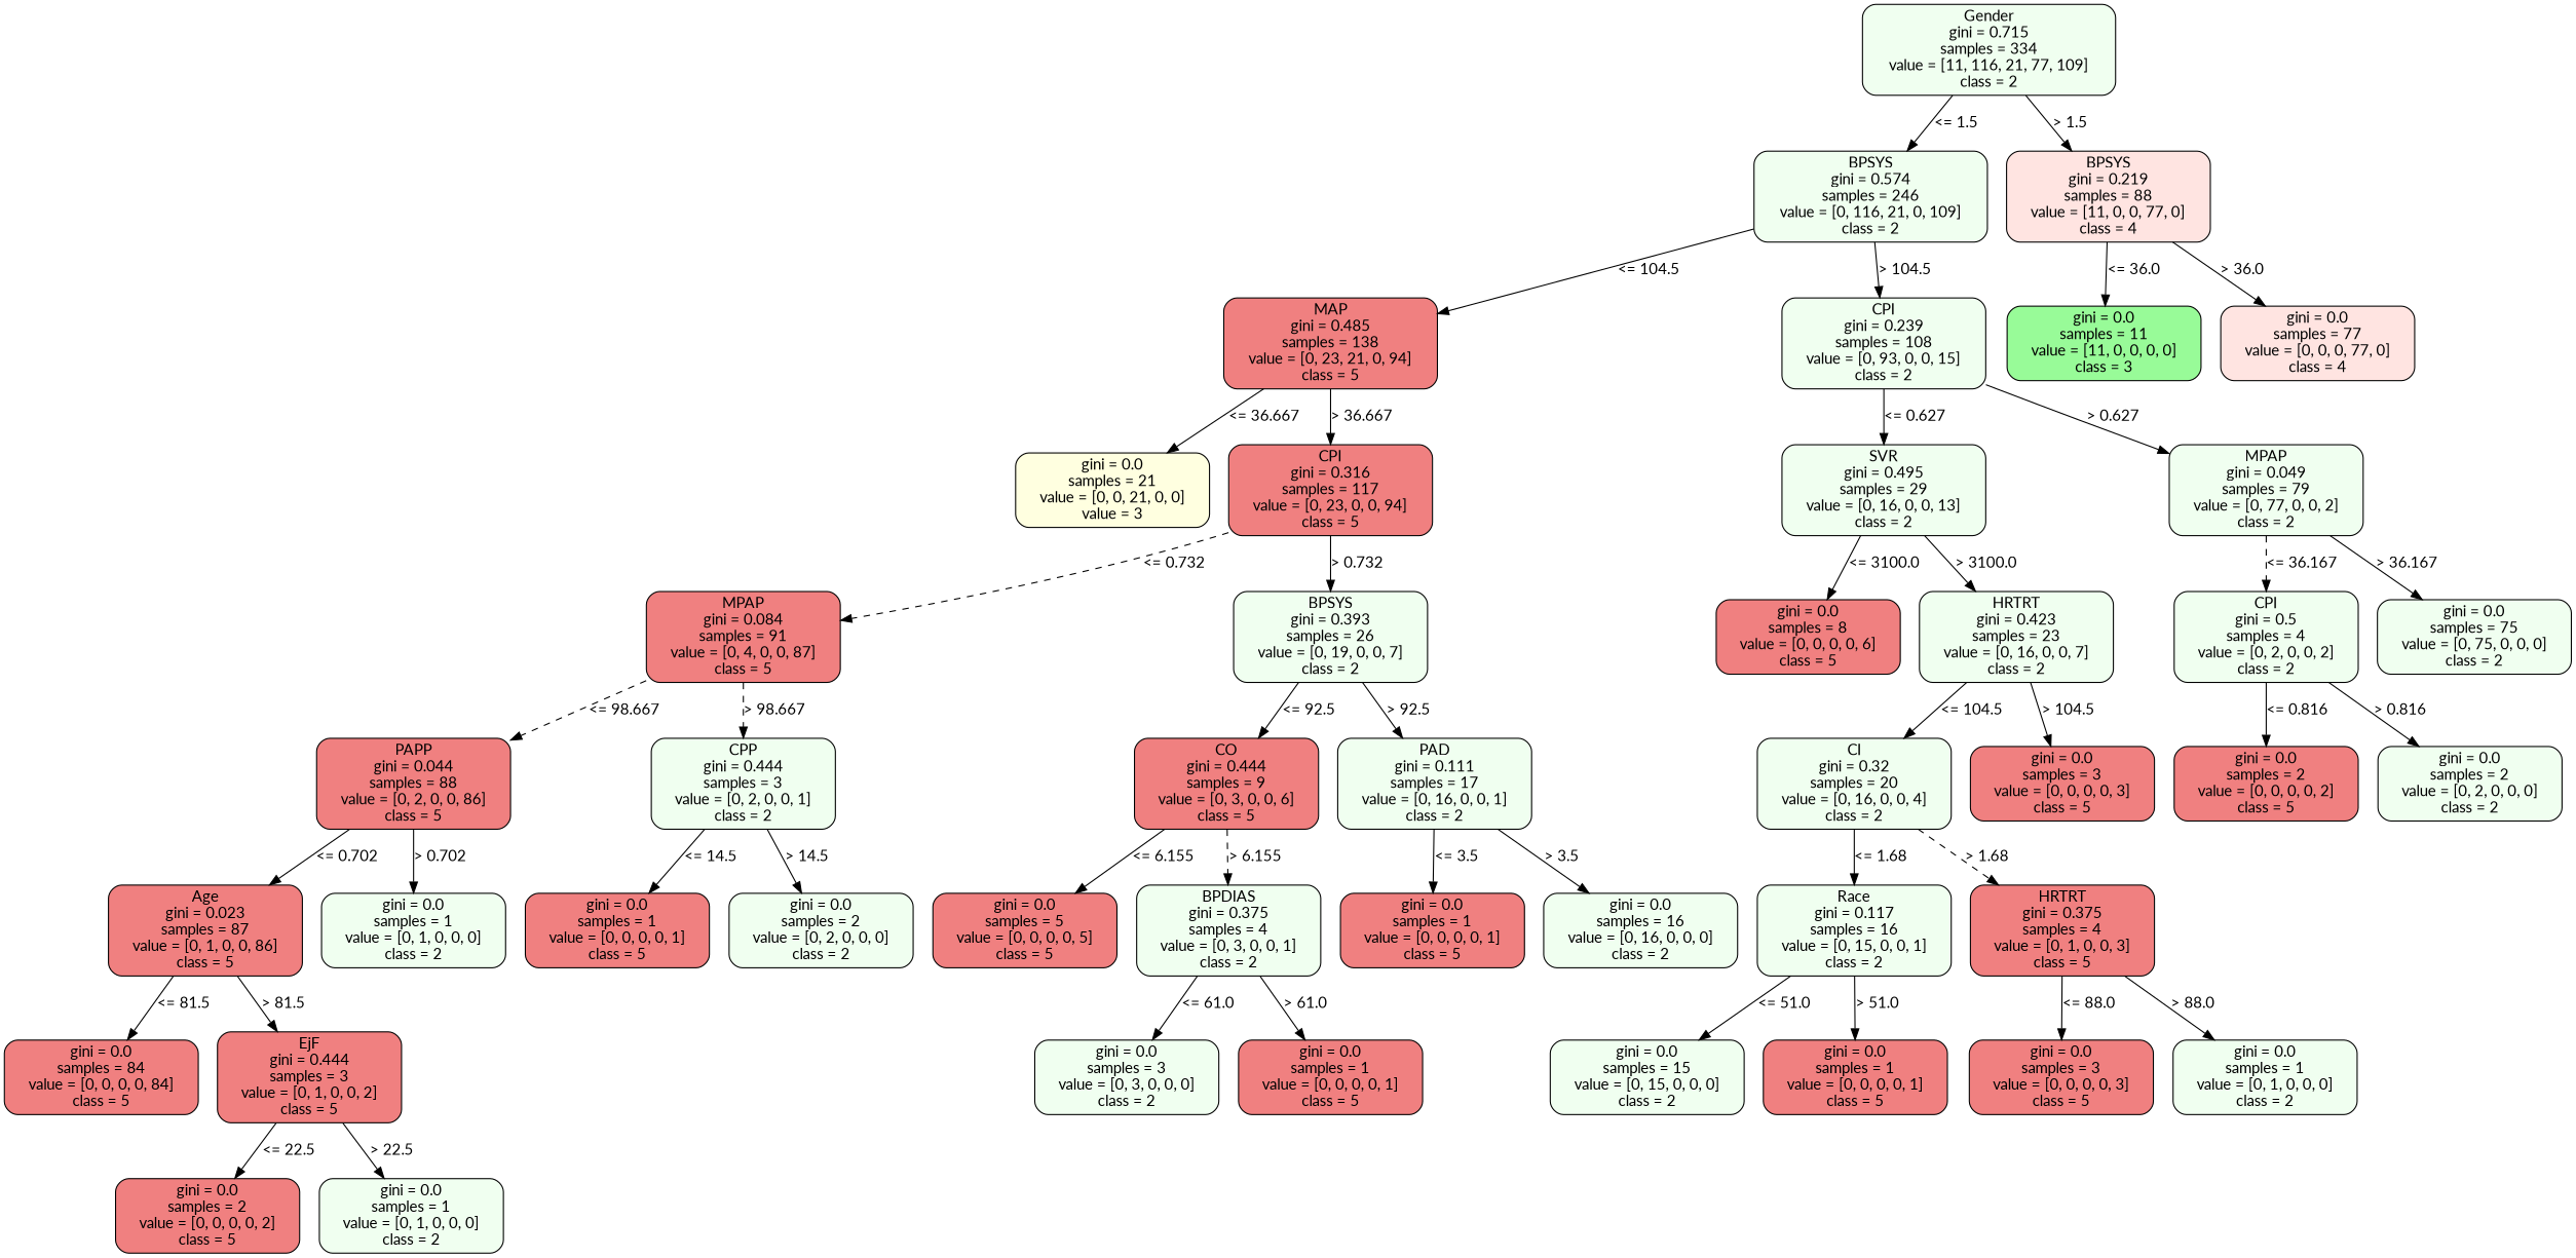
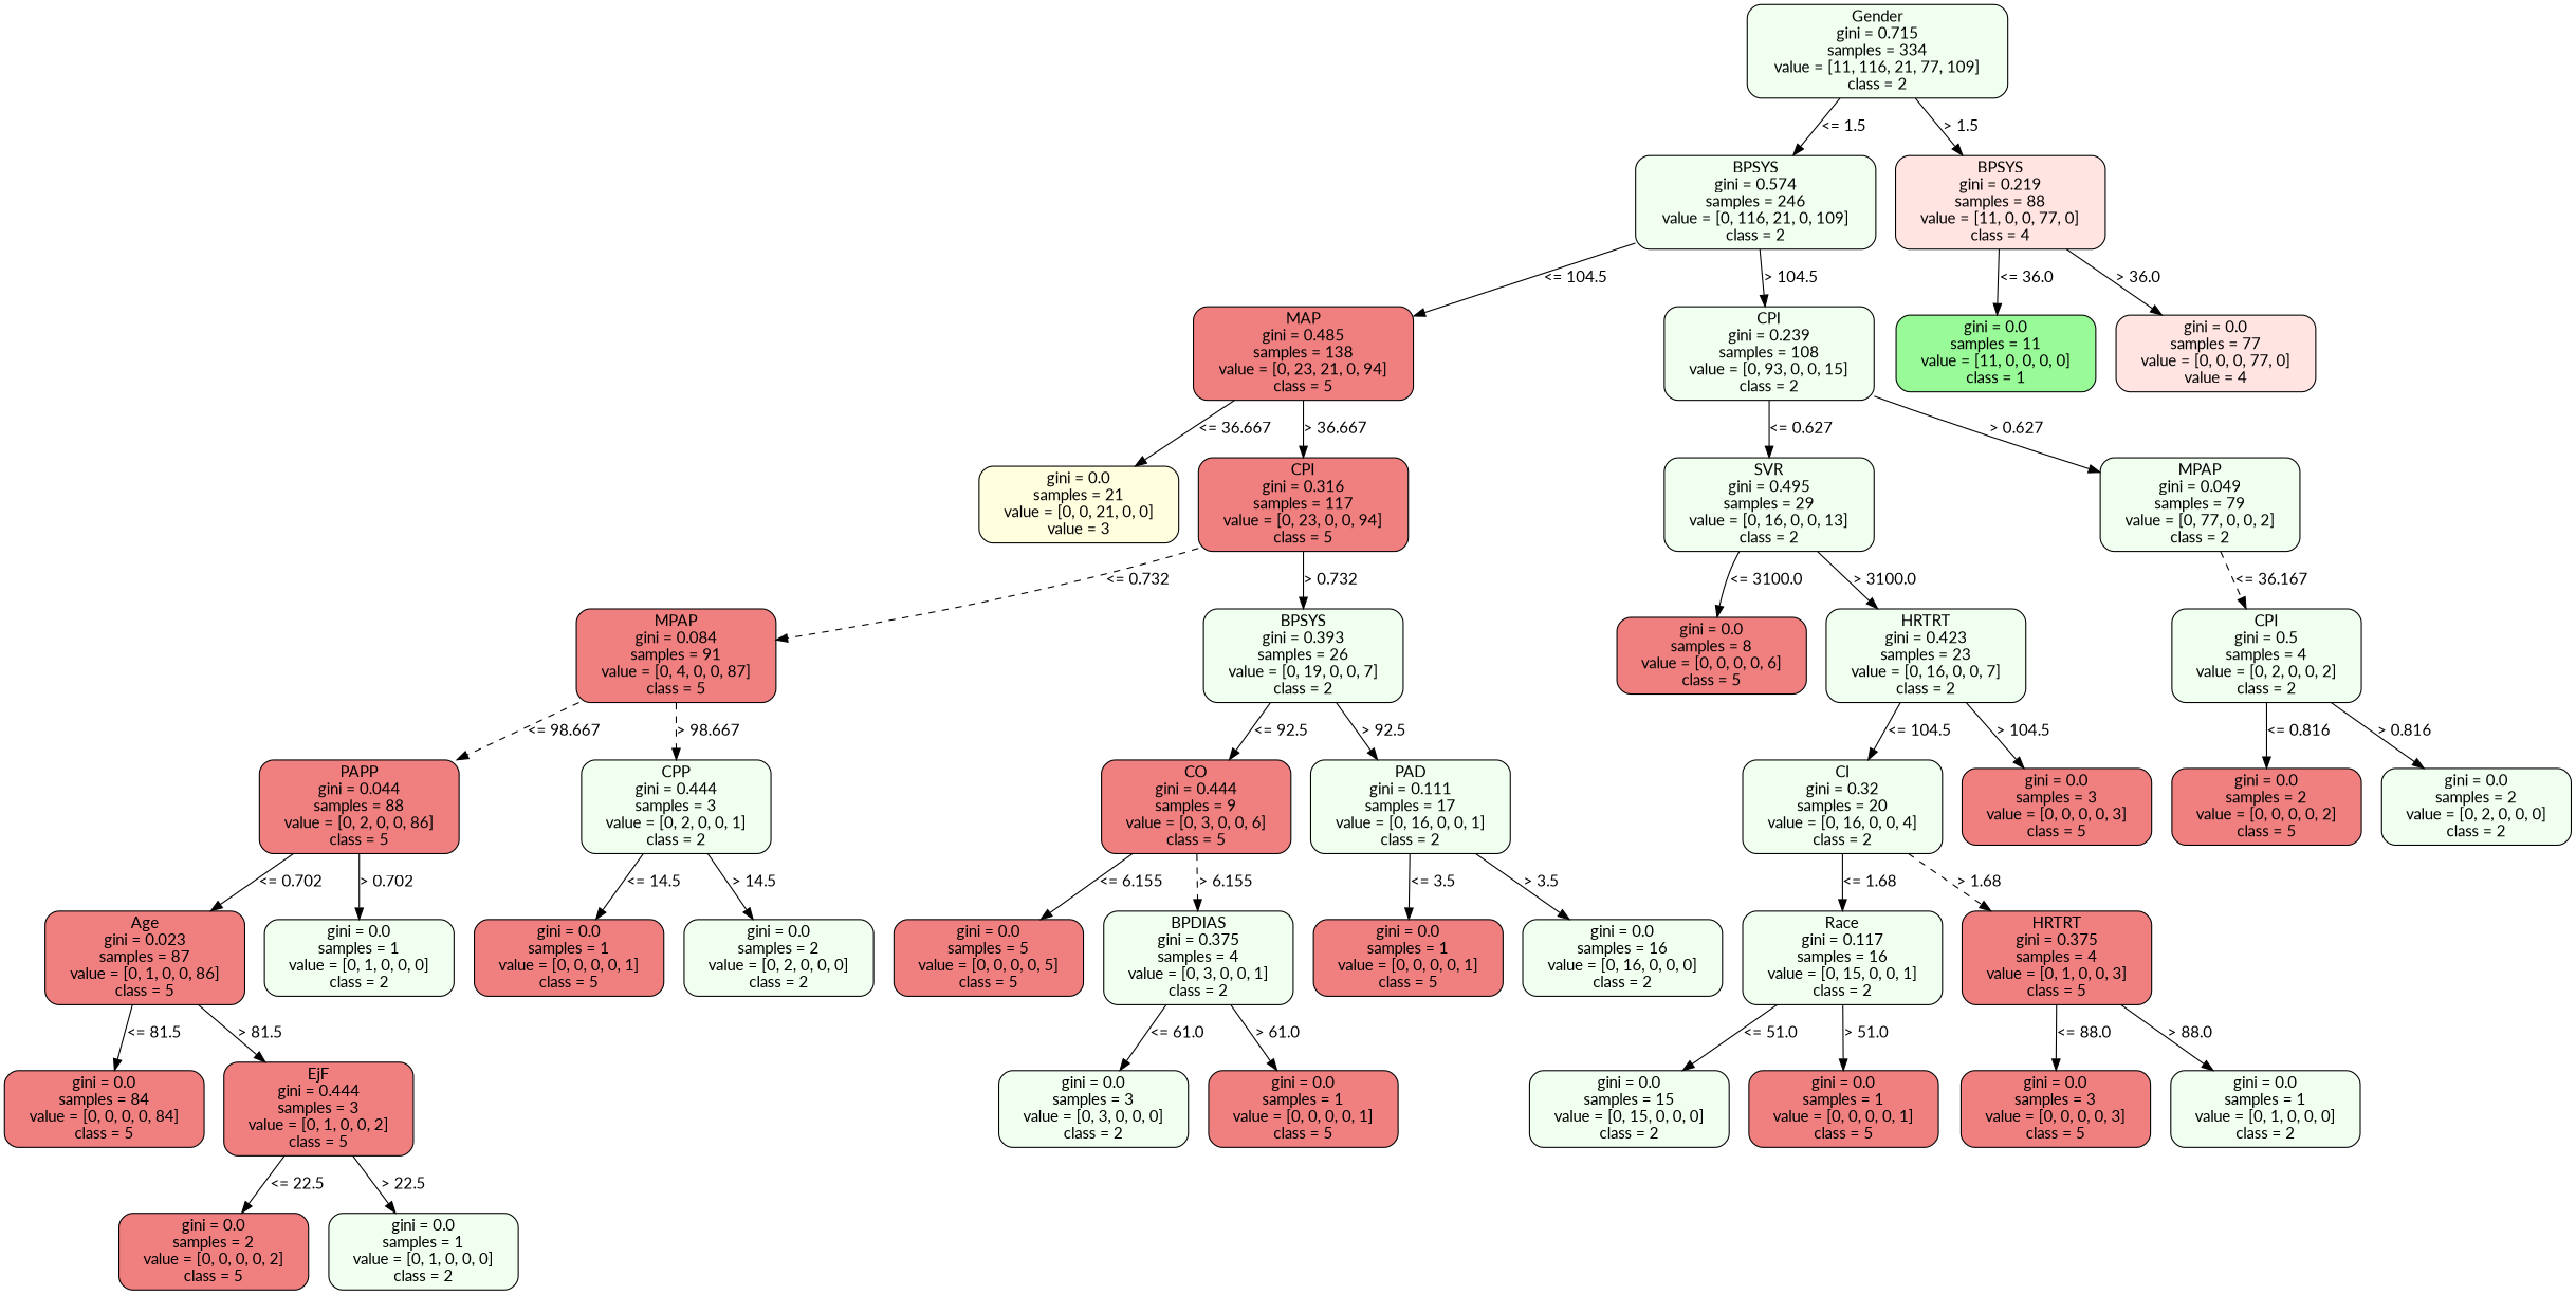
  strict digraph {
    fontname=Lato
    node [color=black fillcolor=honeydew fontname=Lato shape=box style="filled, rounded"]
    edge [fontname=Lato op="<=" param=104.5 style=solid]
    n1 [height=1.1528 label="Gender\ngini = 0.715\nsamples = 334\nvalue = [11, 116, 21, 77, 109]\nclass = 2" width=3.2083]
    n2 [height=1.1528 label="BPSYS\ngini = 0.574\nsamples = 246\nvalue = [0, 116, 21, 0, 109]\nclass = 2" width=2.9583]
    n3 [fillcolor=mistyrose height=1.1528 label="BPSYS\ngini = 0.219\nsamples = 88\nvalue = [11, 0, 0, 77, 0]\nclass = 4" width=2.5833]
    n4 [fillcolor=lightcoral height=1.1528 label="MAP\ngini = 0.485\nsamples = 138\nvalue = [0, 23, 21, 0, 94]\nclass = 5" width=2.7083]
    n5 [height=1.1528 label="CPI\ngini = 0.239\nsamples = 108\nvalue = [0, 93, 0, 0, 15]\nclass = 2" width=2.5833]
-   n6 [fillcolor=palegreen height=0.94444 label="gini = 0.0\nsamples = 11\nvalue = [11, 0, 0, 0, 0]\nclass = 3" width=2.4583]
-   n7 [fillcolor=mistyrose height=0.94444 label="gini = 0.0\nsamples = 77\nvalue = [0, 0, 0, 77, 0]\nclass = 4" width=2.4583]
+   n6 [fillcolor=palegreen height=0.94444 label="gini = 0.0\nsamples = 11\nvalue = [11, 0, 0, 0, 0]\nclass = 1" width=2.4583]
+   n7 [fillcolor=mistyrose height=0.94444 label="gini = 0.0\nsamples = 77\nvalue = [0, 0, 0, 77, 0]\nvalue = 4" width=2.4583]
    n8 [fillcolor=lightyellow height=0.94444 label="gini = 0.0\nsamples = 21\nvalue = [0, 0, 21, 0, 0]\nvalue = 3" width=2.4583]
    n9 [fillcolor=lightcoral height=1.1528 label="CPI\ngini = 0.316\nsamples = 117\nvalue = [0, 23, 0, 0, 94]\nclass = 5" width=2.5833]
    n10 [height=1.1528 label="SVR\ngini = 0.495\nsamples = 29\nvalue = [0, 16, 0, 0, 13]\nclass = 2" width=2.5833]
    n11 [height=1.1528 label="MPAP\ngini = 0.049\nsamples = 79\nvalue = [0, 77, 0, 0, 2]\nclass = 2" width=2.4583]
    n12 [fillcolor=lightcoral height=1.1528 label="MPAP\ngini = 0.084\nsamples = 91\nvalue = [0, 4, 0, 0, 87]\nclass = 5" width=2.4583]
    n13 [height=1.1528 label="BPSYS\ngini = 0.393\nsamples = 26\nvalue = [0, 19, 0, 0, 7]\nclass = 2" width=2.4583]
    n14 [fillcolor=lightcoral height=0.94444 label="gini = 0.0\nsamples = 8\nvalue = [0, 0, 0, 0, 6]\nclass = 5" width=2.3333]
    n15 [height=1.1528 label="HRTRT\ngini = 0.423\nsamples = 23\nvalue = [0, 16, 0, 0, 7]\nclass = 2" width=2.4583]
    n16 [height=1.1528 label="CPI\ngini = 0.5\nsamples = 4\nvalue = [0, 2, 0, 0, 2]\nclass = 2" width=2.3333]
-   n17 [height=0.94444 label="gini = 0.0\nsamples = 75\nvalue = [0, 75, 0, 0, 0]\nclass = 2" width=2.4583]
    n18 [fillcolor=lightcoral height=1.1528 label="PAPP\ngini = 0.044\nsamples = 88\nvalue = [0, 2, 0, 0, 86]\nclass = 5" width=2.4583]
    n19 [height=1.1528 label="CPP\ngini = 0.444\nsamples = 3\nvalue = [0, 2, 0, 0, 1]\nclass = 2" width=2.3333]
    n20 [fillcolor=lightcoral height=1.1528 label="CO\ngini = 0.444\nsamples = 9\nvalue = [0, 3, 0, 0, 6]\nclass = 5" width=2.3333]
    n21 [height=1.1528 label="PAD\ngini = 0.111\nsamples = 17\nvalue = [0, 16, 0, 0, 1]\nclass = 2" width=2.4583]
    n22 [fillcolor=lightcoral height=1.1528 label="Age\ngini = 0.023\nsamples = 87\nvalue = [0, 1, 0, 0, 86]\nclass = 5" width=2.4583]
    n23 [height=0.94444 label="gini = 0.0\nsamples = 1\nvalue = [0, 1, 0, 0, 0]\nclass = 2" width=2.3333]
    n24 [fillcolor=lightcoral height=0.94444 label="gini = 0.0\nsamples = 1\nvalue = [0, 0, 0, 0, 1]\nclass = 5" width=2.3333]
    n25 [height=0.94444 label="gini = 0.0\nsamples = 2\nvalue = [0, 2, 0, 0, 0]\nclass = 2" width=2.3333]
    n26 [fillcolor=lightcoral height=0.94444 label="gini = 0.0\nsamples = 5\nvalue = [0, 0, 0, 0, 5]\nclass = 5" width=2.3333]
    n27 [height=1.1528 label="BPDIAS\ngini = 0.375\nsamples = 4\nvalue = [0, 3, 0, 0, 1]\nclass = 2" width=2.3333]
    n28 [fillcolor=lightcoral height=0.94444 label="gini = 0.0\nsamples = 1\nvalue = [0, 0, 0, 0, 1]\nclass = 5" width=2.3333]
    n29 [height=0.94444 label="gini = 0.0\nsamples = 16\nvalue = [0, 16, 0, 0, 0]\nclass = 2" width=2.4583]
    n30 [fillcolor=lightcoral height=0.94444 label="gini = 0.0\nsamples = 84\nvalue = [0, 0, 0, 0, 84]\nclass = 5" width=2.4583]
    n31 [fillcolor=lightcoral height=1.1528 label="EjF\ngini = 0.444\nsamples = 3\nvalue = [0, 1, 0, 0, 2]\nclass = 5" width=2.3333]
    n32 [fillcolor=lightcoral height=0.94444 label="gini = 0.0\nsamples = 2\nvalue = [0, 0, 0, 0, 2]\nclass = 5" width=2.3333]
    n33 [height=0.94444 label="gini = 0.0\nsamples = 1\nvalue = [0, 1, 0, 0, 0]\nclass = 2" width=2.3333]
    n34 [height=0.94444 label="gini = 0.0\nsamples = 3\nvalue = [0, 3, 0, 0, 0]\nclass = 2" width=2.3333]
    n35 [fillcolor=lightcoral height=0.94444 label="gini = 0.0\nsamples = 1\nvalue = [0, 0, 0, 0, 1]\nclass = 5" width=2.3333]
    n36 [height=1.1528 label="CI\ngini = 0.32\nsamples = 20\nvalue = [0, 16, 0, 0, 4]\nclass = 2" width=2.4583]
    n37 [fillcolor=lightcoral height=0.94444 label="gini = 0.0\nsamples = 3\nvalue = [0, 0, 0, 0, 3]\nclass = 5" width=2.3333]
    n38 [fillcolor=lightcoral height=0.94444 label="gini = 0.0\nsamples = 2\nvalue = [0, 0, 0, 0, 2]\nclass = 5" width=2.3333]
    n39 [height=0.94444 label="gini = 0.0\nsamples = 2\nvalue = [0, 2, 0, 0, 0]\nclass = 2" width=2.3333]
    n40 [height=1.1528 label="Race\ngini = 0.117\nsamples = 16\nvalue = [0, 15, 0, 0, 1]\nclass = 2" width=2.4583]
    n41 [fillcolor=lightcoral height=1.1528 label="HRTRT\ngini = 0.375\nsamples = 4\nvalue = [0, 1, 0, 0, 3]\nclass = 5" width=2.3333]
    n42 [height=0.94444 label="gini = 0.0\nsamples = 15\nvalue = [0, 15, 0, 0, 0]\nclass = 2" width=2.4583]
    n43 [fillcolor=lightcoral height=0.94444 label="gini = 0.0\nsamples = 1\nvalue = [0, 0, 0, 0, 1]\nclass = 5" width=2.3333]
    n44 [fillcolor=lightcoral height=0.94444 label="gini = 0.0\nsamples = 3\nvalue = [0, 0, 0, 0, 3]\nclass = 5" width=2.3333]
    n45 [height=0.94444 label="gini = 0.0\nsamples = 1\nvalue = [0, 1, 0, 0, 0]\nclass = 2" width=2.3333]
    n1 -> n2 [label="<= 1.5" labelangle=45 labeldistance=2.5 param=1.5]
    n1 -> n3 [label="> 1.5" labelangle=-45 labeldistance=2.5 op=">" param=1.5]
    n2 -> n4 [label="<= 104.5"]
    n2 -> n5 [label="> 104.5" op=">"]
    n3 -> n6 [label="<= 36.0" param=36.0]
    n3 -> n7 [label="> 36.0" op=">" param=36.0]
    n4 -> n8 [label="<= 36.667" param=36.667]
    n4 -> n9 [label="> 36.667" op=">" param=36.667]
    n5 -> n10 [label="<= 0.627" param=0.627]
    n5 -> n11 [label="> 0.627" op=">" param=0.627]
    n9 -> n12 [label="<= 0.732" param=0.732 style=dashed]
    n9 -> n13 [label="> 0.732" op=">" param=0.732]
    n10 -> n14 [label="<= 3100.0" param=3100.0]
    n10 -> n15 [label="> 3100.0" op=">" param=3100.0]
    n11 -> n16 [label="<= 36.167" param=36.167 style=dashed]
-   n11 -> n17 [label="> 36.167" op=">" param=36.167]
    n12 -> n18 [label="<= 98.667" param=98.667 style=dashed]
    n12 -> n19 [label="> 98.667" op=">" param=98.667 style=dashed]
    n13 -> n20 [label="<= 92.5" param=92.5]
    n13 -> n21 [label="> 92.5" op=">" param=92.5]
    n15 -> n36 [label="<= 104.5"]
    n15 -> n37 [label="> 104.5" op=">"]
    n16 -> n38 [label="<= 0.816" param=0.816]
    n16 -> n39 [label="> 0.816" op=">" param=0.816]
    n18 -> n22 [label="<= 0.702" param=0.702]
    n18 -> n23 [label="> 0.702" op=">" param=0.702]
    n19 -> n24 [label="<= 14.5" param=14.5]
    n19 -> n25 [label="> 14.5" op=">" param=14.5]
    n20 -> n26 [label="<= 6.155" param=6.155]
    n20 -> n27 [label="> 6.155" op=">" param=6.155 style=dashed]
    n21 -> n28 [label="<= 3.5" param=3.5]
    n21 -> n29 [label="> 3.5" op=">" param=3.5]
    n22 -> n30 [label="<= 81.5" param=81.5]
    n22 -> n31 [label="> 81.5" op=">" param=81.5]
    n27 -> n34 [label="<= 61.0" param=61.0]
    n27 -> n35 [label="> 61.0" op=">" param=61.0]
    n31 -> n32 [label="<= 22.5" param=22.5]
    n31 -> n33 [label="> 22.5" op=">" param=22.5]
    n36 -> n40 [label="<= 1.68" param=1.68]
    n36 -> n41 [label="> 1.68" op=">" param=1.68 style=dashed]
    n40 -> n42 [label="<= 51.0" param=51.0]
    n40 -> n43 [label="> 51.0" op=">" param=51.0]
    n41 -> n44 [label="<= 88.0" param=88.0]
    n41 -> n45 [label="> 88.0" op=">" param=88.0]
  }
